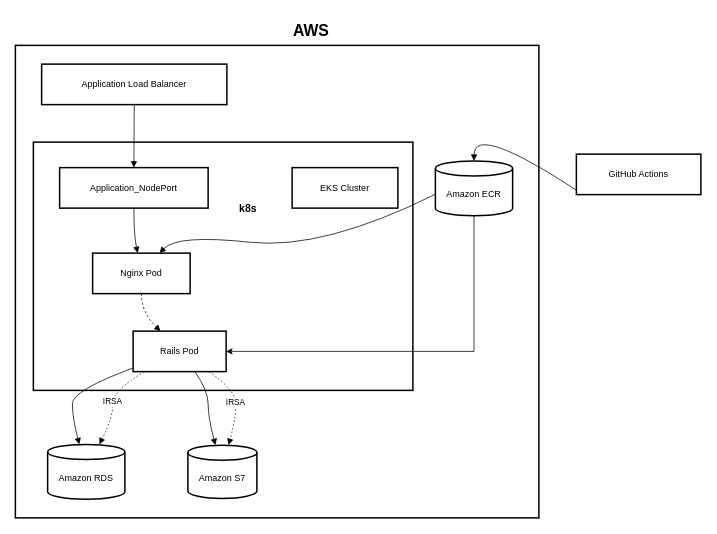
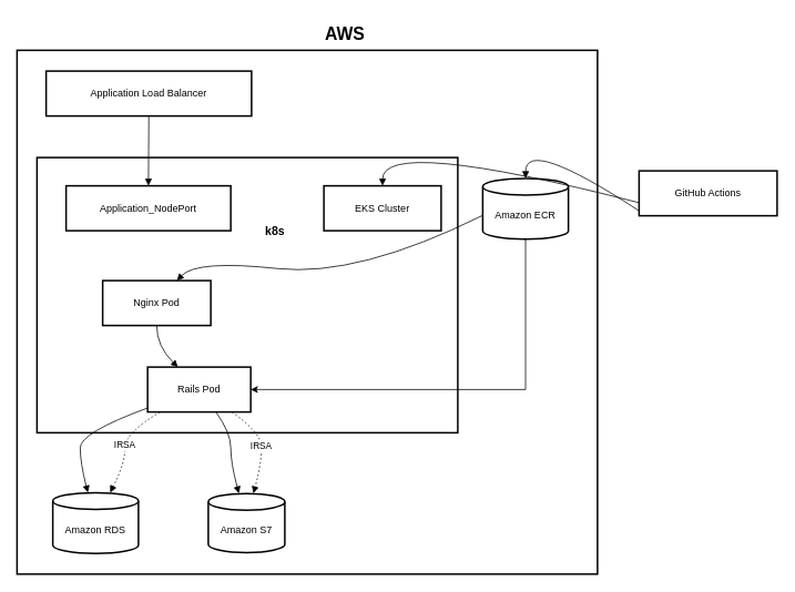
  <mxCell id="0" />
  <mxCell id="1" parent="0" />
  <mxCell id="2" value="" style="whiteSpace=wrap;strokeWidth=2;" vertex="1" parent="1"><mxGeometry x="20" y="60" width="698" height="630" as="geometry" /></mxCell>
  <mxCell id="3" value="" style="whiteSpace=wrap;strokeWidth=2;" vertex="1" parent="1"><mxGeometry x="44" y="189" width="506" height="331" as="geometry" /></mxCell>
  <mxCell id="4" value="Application Load Balancer" style="whiteSpace=wrap;strokeWidth=2;" vertex="1" parent="1"><mxGeometry x="55" y="85" width="247" height="54" as="geometry" /></mxCell>
  <mxCell id="5" value="EKS Cluster" style="whiteSpace=wrap;strokeWidth=2;" vertex="1" parent="1"><mxGeometry x="389" y="223" width="141" height="54" as="geometry" /></mxCell>
  <mxCell id="6" value="Nginx Pod" style="whiteSpace=wrap;strokeWidth=2;" vertex="1" parent="1"><mxGeometry x="123" y="337" width="130" height="54" as="geometry" /></mxCell>
  <mxCell id="7" value="Rails Pod" style="whiteSpace=wrap;strokeWidth=2;" vertex="1" parent="1"><mxGeometry x="177" y="441" width="124" height="54" as="geometry" /></mxCell>
  <mxCell id="8" value="Application_NodePort" style="whiteSpace=wrap;strokeWidth=2;" vertex="1" parent="1"><mxGeometry x="79" y="223" width="198" height="54" as="geometry" /></mxCell>
  <mxCell id="9" value="Amazon RDS" style="shape=cylinder3;boundedLbl=1;backgroundOutline=1;size=10;strokeWidth=2;whiteSpace=wrap;" vertex="1" parent="1"><mxGeometry x="63" y="592" width="103" height="73" as="geometry" /></mxCell>
  <mxCell id="10" value="Amazon S7" style="shape=cylinder3;boundedLbl=1;backgroundOutline=1;size=10;strokeWidth=2;whiteSpace=wrap;" vertex="1" parent="1"><mxGeometry x="250" y="593" width="92" height="71" as="geometry" /></mxCell>
  <mxCell id="11" style="edgeStyle=orthogonalEdgeStyle;rounded=0;orthogonalLoop=1;jettySize=auto;html=1;entryX=1;entryY=0.5;entryDx=0;entryDy=0;" edge="1" parent="1" source="12" target="7"><mxGeometry relative="1" as="geometry"><Array as="points"><mxPoint x="632" y="468" /></Array></mxGeometry></mxCell>
  <mxCell id="12" value="Amazon ECR" style="shape=cylinder3;boundedLbl=1;backgroundOutline=1;size=10;strokeWidth=2;whiteSpace=wrap;" vertex="1" parent="1"><mxGeometry x="580" y="214" width="103" height="73" as="geometry" /></mxCell>
  <mxCell id="13" value="GitHub Actions" style="whiteSpace=wrap;strokeWidth=2;" vertex="1" parent="1"><mxGeometry x="768" y="205" width="166" height="54" as="geometry" /></mxCell>
  <mxCell id="14" value="" style="curved=1;startArrow=none;endArrow=block;exitX=0.5;exitY=1;entryX=0.5;entryY=0;rounded=0;" edge="1" parent="1" source="4" target="8"><mxGeometry relative="1" as="geometry"><Array as="points" /></mxGeometry></mxCell>
- <mxCell id="15" value="" style="curved=1;startArrow=none;endArrow=block;exitX=0.5;exitY=1;entryX=0.46;entryY=-0.01;rounded=0;" edge="1" parent="1" source="8" target="6"><mxGeometry relative="1" as="geometry"><Array as="points"><mxPoint x="178" y="312" /></Array></mxGeometry></mxCell>
- <mxCell id="16" value="" style="curved=1;startArrow=none;endArrow=block;exitX=0.5;exitY=0.99;entryX=0.29;entryY=-0.01;rounded=0;dashed=1;" edge="1" parent="1" source="6" target="7"><mxGeometry relative="1" as="geometry"><Array as="points"><mxPoint x="188" y="416" /></Array></mxGeometry></mxCell>
+ <mxCell id="16" value="" style="curved=1;startArrow=none;endArrow=block;exitX=0.5;exitY=0.99;entryX=0.29;entryY=-0.01;rounded=0;" edge="1" parent="1" source="6" target="7"><mxGeometry relative="1" as="geometry"><Array as="points"><mxPoint x="188" y="416" /></Array></mxGeometry></mxCell>
  <mxCell id="17" value="" style="curved=1;startArrow=none;endArrow=block;exitX=0;exitY=0.91;entryX=0.41;entryY=0;rounded=0;" edge="1" parent="1" source="7" target="9"><mxGeometry relative="1" as="geometry"><Array as="points"><mxPoint x="96" y="520" /><mxPoint x="96" y="556" /></Array></mxGeometry></mxCell>
  <mxCell id="18" value="" style="curved=1;startArrow=none;endArrow=block;exitX=0.66;exitY=0.99;entryX=0.4;entryY=0;rounded=0;" edge="1" parent="1" source="7" target="10"><mxGeometry relative="1" as="geometry"><Array as="points"><mxPoint x="277" y="520" /><mxPoint x="277" y="556" /></Array></mxGeometry></mxCell>
  <mxCell id="19" value="" style="curved=1;startArrow=none;endArrow=block;exitX=0;exitY=0.89;entryX=0.5;entryY=0;rounded=0;" edge="1" parent="1" source="13" target="12"><mxGeometry relative="1" as="geometry"><Array as="points"><mxPoint x="632" y="164" /></Array></mxGeometry></mxCell>
+ <mxCell id="20" value="" style="curved=1;startArrow=none;endArrow=block;exitX=0;exitY=0.71;entryX=0.5;entryY=0;rounded=0;" edge="1" parent="1" source="13" target="5"><mxGeometry relative="1" as="geometry"><Array as="points"><mxPoint x="460" y="164" /></Array></mxGeometry></mxCell>
  <mxCell id="21" value="" style="curved=1;startArrow=none;endArrow=block;exitX=0;exitY=0.61;entryX=0.69;entryY=-0.01;rounded=0;" edge="1" parent="1" source="12" target="6"><mxGeometry relative="1" as="geometry"><Array as="points"><mxPoint x="430" y="333" /><mxPoint x="236" y="312" /></Array></mxGeometry></mxCell>
  <mxCell id="22" value="IRSA" style="curved=1;dashed=1;dashPattern=2 3;startArrow=none;endArrow=block;exitX=0.81;exitY=0.99;entryX=0.59;entryY=0;rounded=0;" edge="1" parent="1" source="7" target="10"><mxGeometry relative="1" as="geometry"><Array as="points"><mxPoint x="314" y="520" /><mxPoint x="314" y="556" /></Array></mxGeometry></mxCell>
  <mxCell id="23" value="IRSA" style="curved=1;dashed=1;dashPattern=2 3;startArrow=none;endArrow=block;exitX=0.13;exitY=0.99;entryX=0.67;entryY=0;rounded=0;" edge="1" parent="1" source="7" target="9"><mxGeometry relative="1" as="geometry"><Array as="points"><mxPoint x="150" y="520" /><mxPoint x="150" y="556" /></Array></mxGeometry></mxCell>
  <mxCell id="24" value="&lt;b&gt;AWS&lt;/b&gt;" style="text;html=1;align=center;verticalAlign=middle;resizable=0;points=[];autosize=1;strokeColor=none;fillColor=none;fontSize=21;" vertex="1" parent="1"><mxGeometry x="379" y="20" width="70" height="40" as="geometry" /></mxCell>
  <mxCell id="25" value="&lt;b&gt;k8s&lt;/b&gt;" style="text;html=1;align=center;verticalAlign=middle;resizable=0;points=[];autosize=1;strokeColor=none;fillColor=none;fontSize=14;" vertex="1" parent="1"><mxGeometry x="305" y="263" width="50" height="30" as="geometry" /></mxCell>
